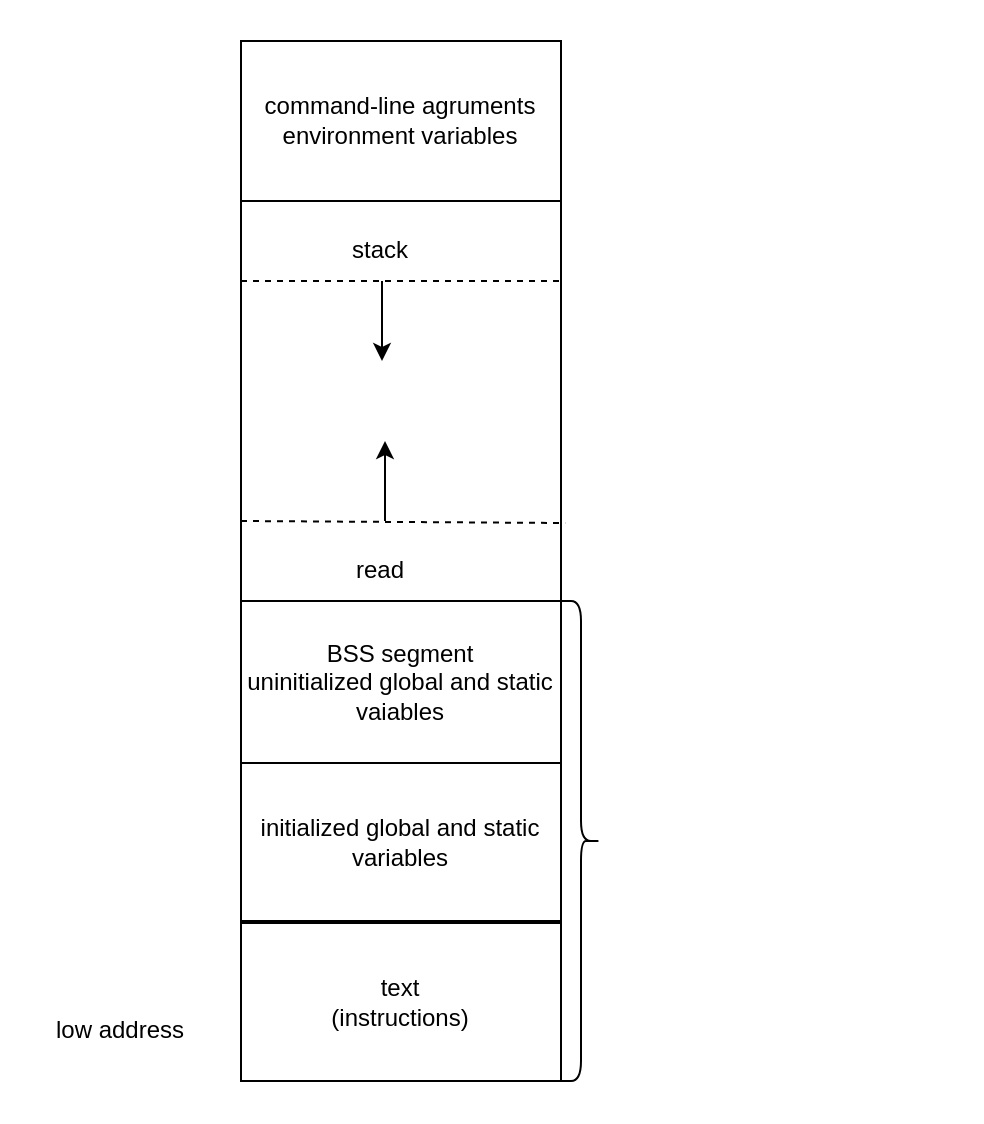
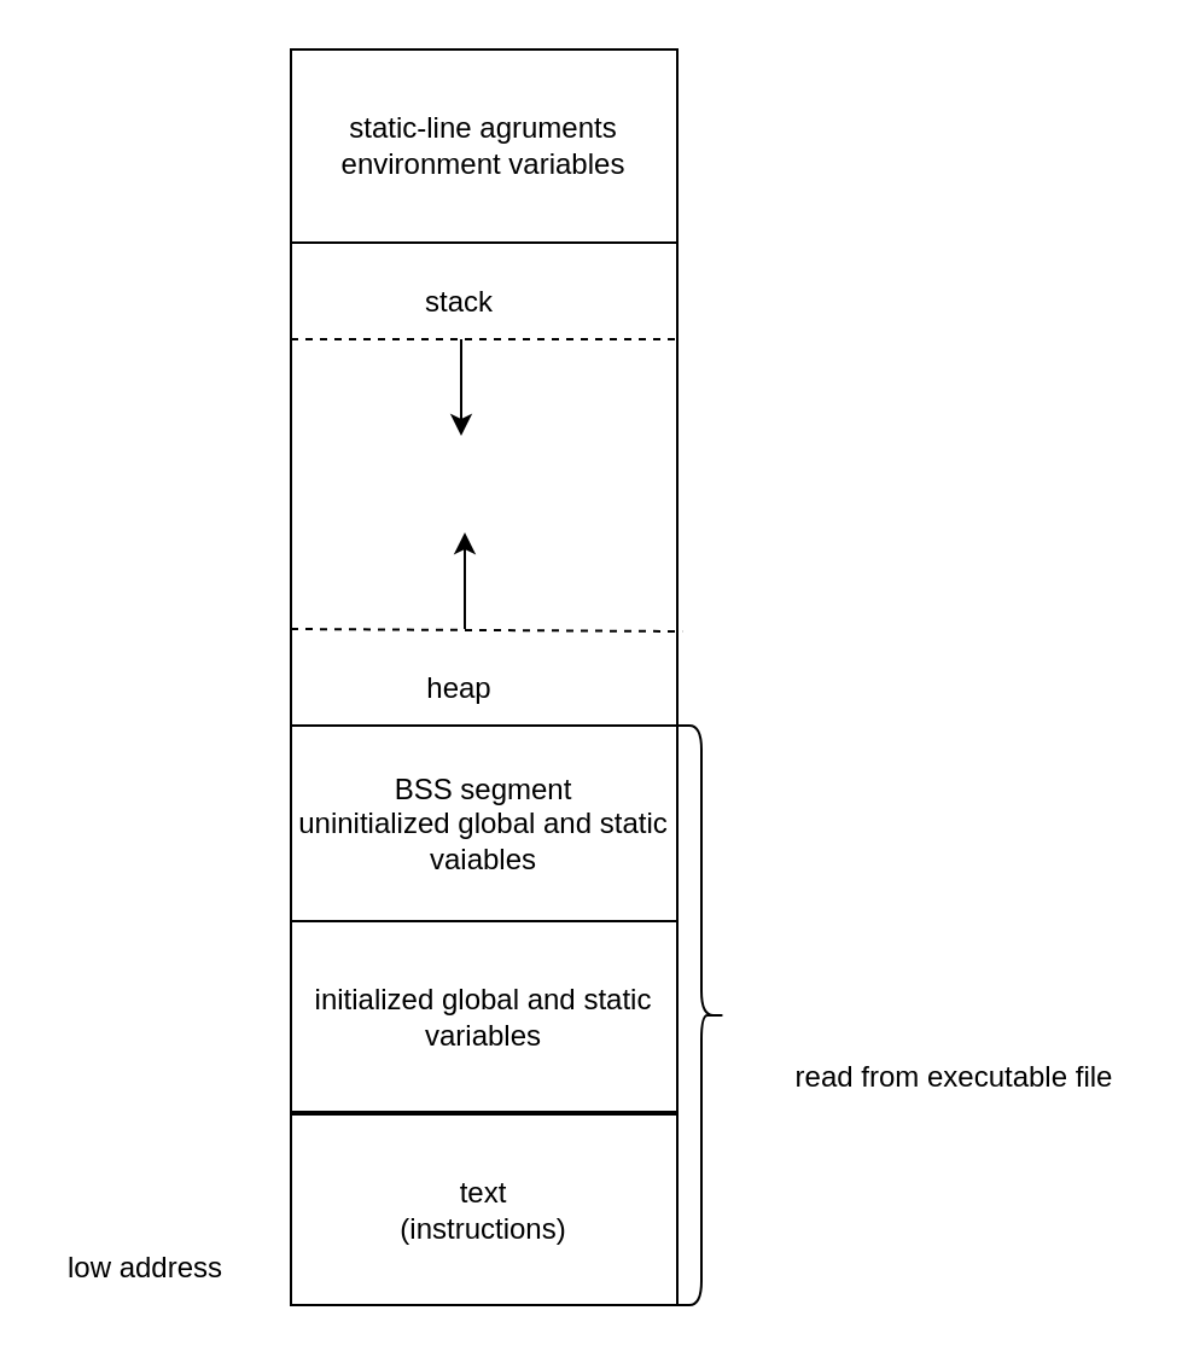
  <mxCell id="0" />
  <mxCell id="1" parent="0" />
  <mxCell id="2" value="text&lt;br&gt;(instructions)" style="rounded=0;whiteSpace=wrap;html=1;" vertex="1" parent="1"><mxGeometry x="120" y="461" width="160" height="79" as="geometry" /></mxCell>
- <mxCell id="3" value="low address" style="text;html=1;strokeColor=none;fillColor=none;align=center;verticalAlign=middle;whiteSpace=wrap;rounded=0;" vertex="1" parent="1"><mxGeometry x="20" y="500" width="80" height="30" as="geometry" /></mxCell>
+ <mxCell id="3" value="low address" style="text;html=1;strokeColor=none;fillColor=none;align=center;verticalAlign=middle;whiteSpace=wrap;rounded=0;" vertex="1" parent="1"><mxGeometry x="20" y="510" width="80" height="30" as="geometry" /></mxCell>
  <mxCell id="4" value="initialized global and static variables" style="rounded=0;whiteSpace=wrap;html=1;" vertex="1" parent="1"><mxGeometry x="120" y="381" width="160" height="79" as="geometry" /></mxCell>
  <mxCell id="5" value="" style="shape=curlyBracket;whiteSpace=wrap;html=1;rounded=1;flipH=1;labelPosition=right;verticalLabelPosition=middle;align=left;verticalAlign=middle;" vertex="1" parent="1"><mxGeometry x="280" y="300" width="20" height="240" as="geometry" /></mxCell>
+ <mxCell id="6" value="read from executable file" style="text;html=1;strokeColor=none;fillColor=none;align=center;verticalAlign=middle;whiteSpace=wrap;rounded=0;" vertex="1" parent="1"><mxGeometry x="320" y="431" width="150" height="30" as="geometry" /></mxCell>
  <mxCell id="7" value="BSS segment&lt;br&gt;uninitialized global and static vaiables" style="rounded=0;whiteSpace=wrap;html=1;" vertex="1" parent="1"><mxGeometry x="120" y="300" width="160" height="81" as="geometry" /></mxCell>
  <mxCell id="8" value="" style="rounded=0;whiteSpace=wrap;html=1;" vertex="1" parent="1"><mxGeometry x="120" y="100" width="160" height="200" as="geometry" /></mxCell>
- <mxCell id="9" value="read" style="text;html=1;strokeColor=none;fillColor=none;align=center;verticalAlign=middle;whiteSpace=wrap;rounded=0;" vertex="1" parent="1"><mxGeometry x="160" y="270" width="60" height="30" as="geometry" /></mxCell>
+ <mxCell id="9" value="heap" style="text;html=1;strokeColor=none;fillColor=none;align=center;verticalAlign=middle;whiteSpace=wrap;rounded=0;" vertex="1" parent="1"><mxGeometry x="160" y="270" width="60" height="30" as="geometry" /></mxCell>
  <mxCell id="10" value="" style="endArrow=classic;html=1;rounded=0;" edge="1" parent="1"><mxGeometry width="50" height="50" relative="1" as="geometry"><mxPoint x="192" y="260" as="sourcePoint" /><mxPoint x="192" y="220" as="targetPoint" /></mxGeometry></mxCell>
  <mxCell id="11" value="stack" style="text;html=1;strokeColor=none;fillColor=none;align=center;verticalAlign=middle;whiteSpace=wrap;rounded=0;" vertex="1" parent="1"><mxGeometry x="160" y="110" width="60" height="30" as="geometry" /></mxCell>
  <mxCell id="12" value="" style="endArrow=classic;html=1;rounded=0;" edge="1" parent="1"><mxGeometry width="50" height="50" relative="1" as="geometry"><mxPoint x="190.5" y="140" as="sourcePoint" /><mxPoint x="190.5" y="180" as="targetPoint" /></mxGeometry></mxCell>
- <mxCell id="13" value="command-line agruments&lt;br&gt;environment variables" style="rounded=0;whiteSpace=wrap;html=1;" vertex="1" parent="1"><mxGeometry x="120" y="20" width="160" height="80" as="geometry" /></mxCell>
+ <mxCell id="13" value="static-line agruments&lt;br&gt;environment variables" style="rounded=0;whiteSpace=wrap;html=1;" vertex="1" parent="1"><mxGeometry x="120" y="20" width="160" height="80" as="geometry" /></mxCell>
  <mxCell id="14" value="" style="endArrow=none;dashed=1;html=1;rounded=0;" edge="1" parent="1" target="8"><mxGeometry width="50" height="50" relative="1" as="geometry"><mxPoint x="120" y="140" as="sourcePoint" /><mxPoint x="170" y="90" as="targetPoint" /><Array as="points"><mxPoint x="280" y="140" /></Array></mxGeometry></mxCell>
  <mxCell id="15" value="" style="endArrow=none;dashed=1;html=1;rounded=0;entryX=1.013;entryY=0.805;entryDx=0;entryDy=0;entryPerimeter=0;" edge="1" parent="1" target="8"><mxGeometry width="50" height="50" relative="1" as="geometry"><mxPoint x="120" y="260" as="sourcePoint" /><mxPoint x="170" y="210" as="targetPoint" /></mxGeometry></mxCell>
